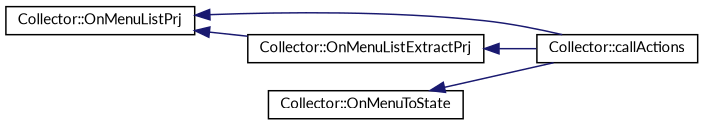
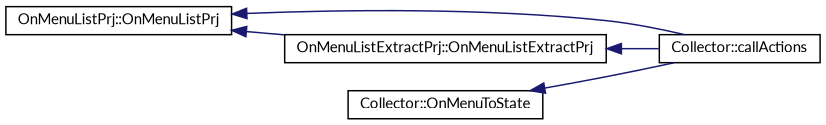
  digraph {
    fontname=Lato
    rankdir=LR
    node [color=black fillcolor=white fontname=Lato fontsize=10 shape=record style=filled]
    edge [color=midnightblue dir=back fontname=Lato fontsize=10 labelfontname=Helvetica labelfontsize=10 style=solid]
-   n1 [height=0.2 label="Collector::OnMenuListPrj" width=0.4]
+   n1 [height=0.2 label="OnMenuListPrj::OnMenuListPrj" width=0.4]
    n2 [height=0.2 label="Collector::callActions" width=0.4]
-   n3 [height=0.2 label="Collector::OnMenuListExtractPrj" width=0.4]
+   n3 [height=0.2 label="OnMenuListExtractPrj::OnMenuListExtractPrj" width=0.4]
    n4 [height=0.2 label="Collector::OnMenuToState" width=0.4]
    n1 -> n2
    n1 -> n3
    n3 -> n2
    n4 -> n2
  }
